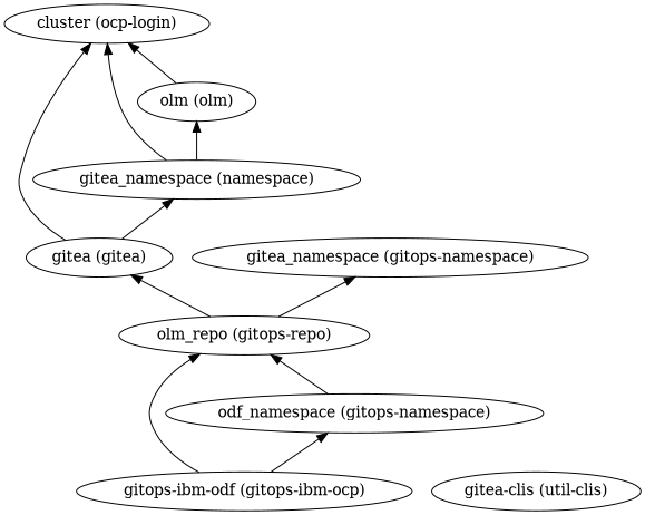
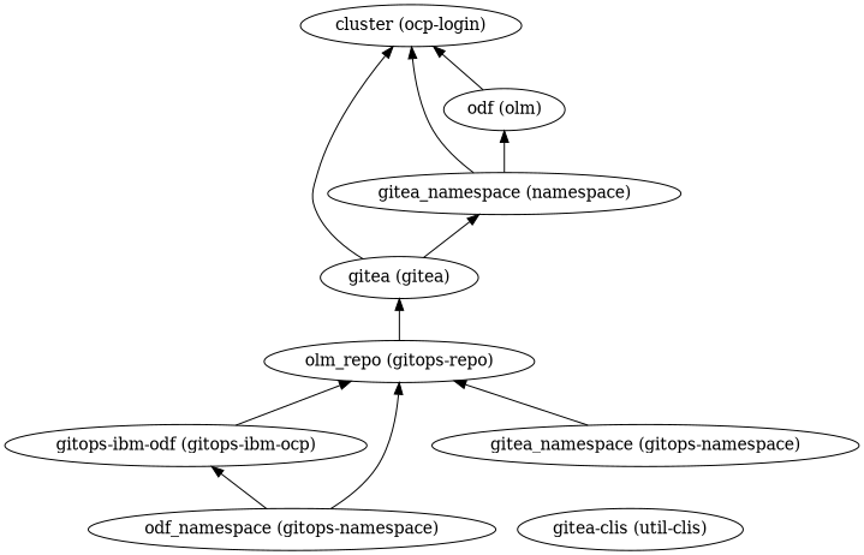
  digraph {
    rankdir=BT
    "gitea (gitea)"
    "cluster (ocp-login)"
    "gitea_namespace (namespace)"
-   "olm (olm)"
+   "olm (olm)" [label="odf (olm)"]
    n5 [label="gitops-ibm-odf (gitops-ibm-ocp)"]
    n6 [label="olm_repo (gitops-repo)"]
    "odf_namespace (gitops-namespace)"
    "gitea_namespace (gitops-namespace)"
    n9 [label="gitea-clis (util-clis)"]
    "gitea (gitea)" -> "cluster (ocp-login)"
    "gitea (gitea)" -> "gitea_namespace (namespace)"
    "gitea_namespace (namespace)" -> "cluster (ocp-login)"
    "gitea_namespace (namespace)" -> "olm (olm)"
    "olm (olm)" -> "cluster (ocp-login)"
    n5 -> n6
-   n5 -> "odf_namespace (gitops-namespace)"
+   "odf_namespace (gitops-namespace)" -> n5
    n6 -> "gitea (gitea)"
    "odf_namespace (gitops-namespace)" -> n6
-   n6 -> "gitea_namespace (gitops-namespace)"
+   "gitea_namespace (gitops-namespace)" -> n6
  }
